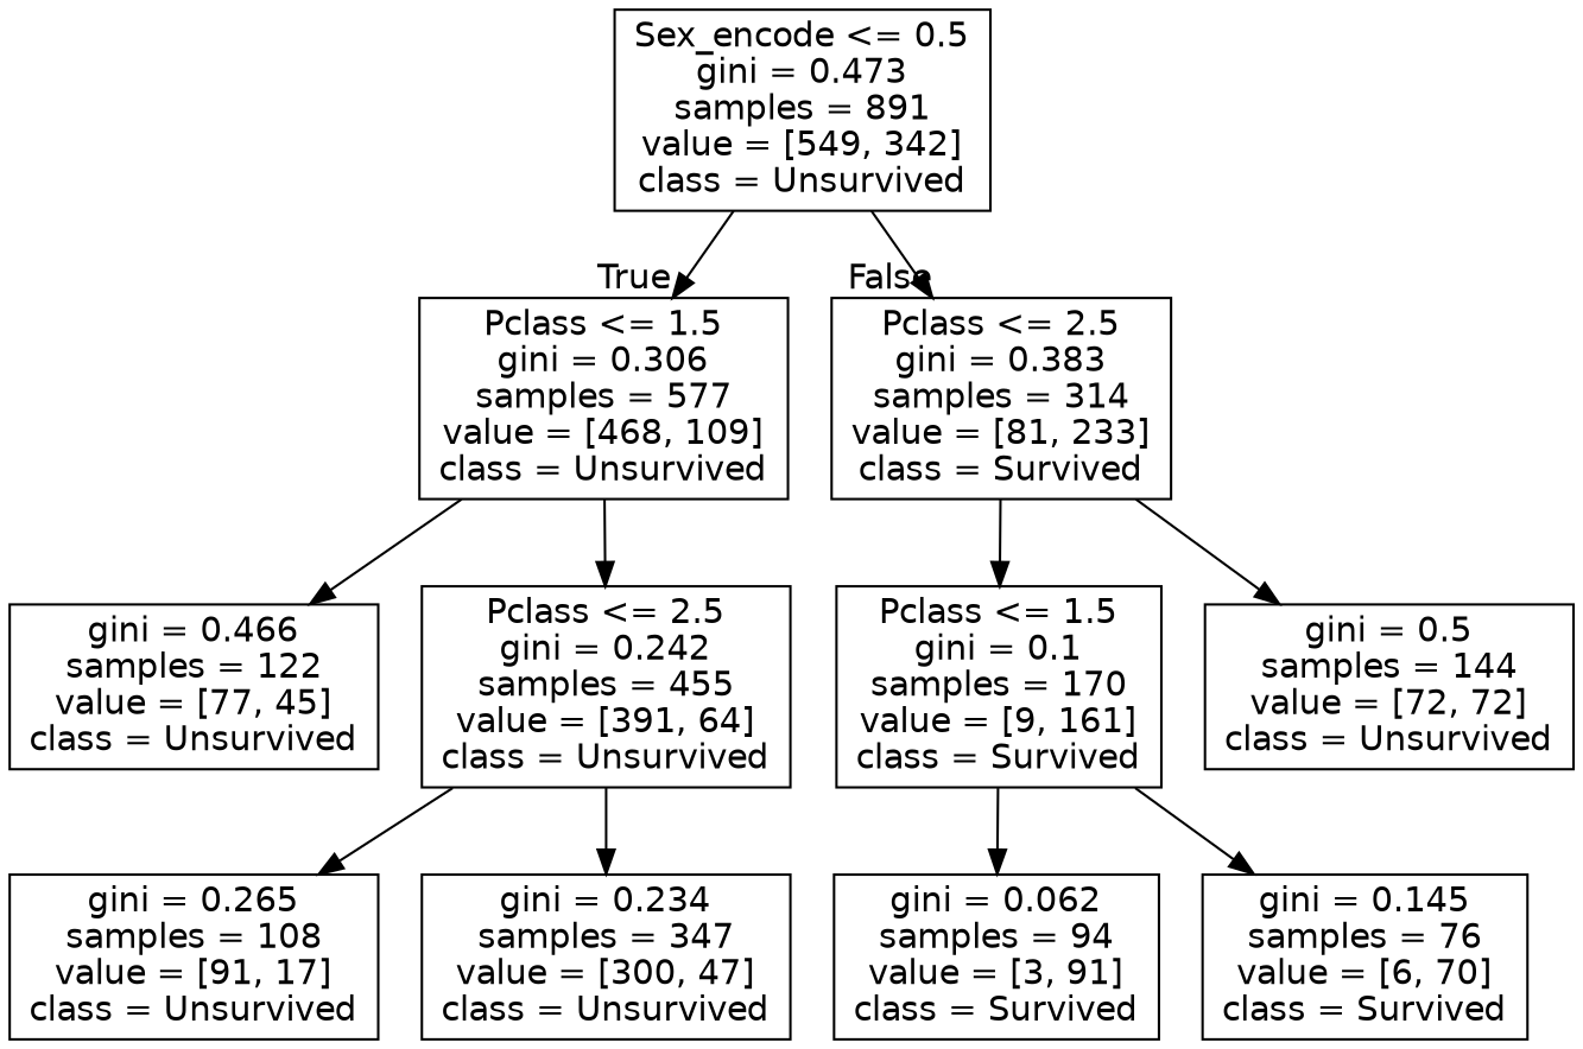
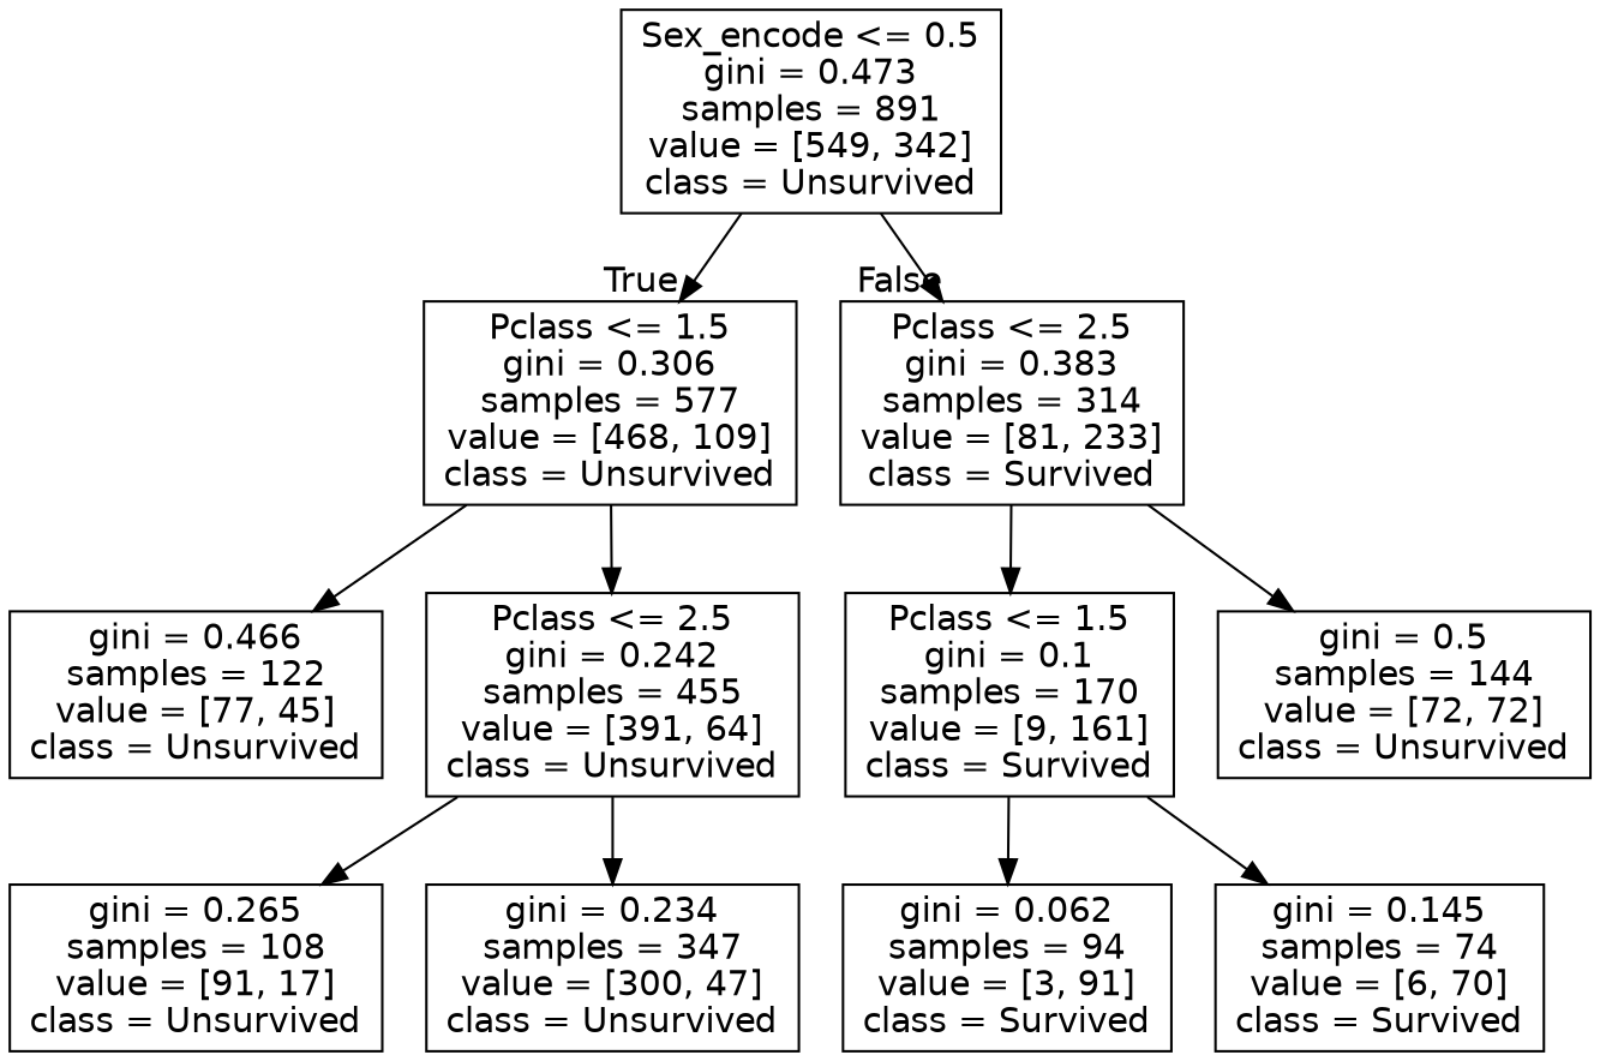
  digraph {
    node [fontname=helvetica shape=box]
    edge [fontname=helvetica]
    n1 [label="Sex_encode <= 0.5\ngini = 0.473\nsamples = 891\nvalue = [549, 342]\nclass = Unsurvived"]
    n2 [label="Pclass <= 1.5\ngini = 0.306\nsamples = 577\nvalue = [468, 109]\nclass = Unsurvived"]
    n3 [label="Pclass <= 2.5\ngini = 0.383\nsamples = 314\nvalue = [81, 233]\nclass = Survived"]
    n4 [label="gini = 0.466\nsamples = 122\nvalue = [77, 45]\nclass = Unsurvived"]
    n5 [label="Pclass <= 2.5\ngini = 0.242\nsamples = 455\nvalue = [391, 64]\nclass = Unsurvived"]
    n6 [label="gini = 0.265\nsamples = 108\nvalue = [91, 17]\nclass = Unsurvived"]
    n7 [label="gini = 0.234\nsamples = 347\nvalue = [300, 47]\nclass = Unsurvived"]
    n8 [label="Pclass <= 1.5\ngini = 0.1\nsamples = 170\nvalue = [9, 161]\nclass = Survived"]
    n9 [label="gini = 0.5\nsamples = 144\nvalue = [72, 72]\nclass = Unsurvived"]
    n10 [label="gini = 0.062\nsamples = 94\nvalue = [3, 91]\nclass = Survived"]
-   n11 [label="gini = 0.145\nsamples = 76\nvalue = [6, 70]\nclass = Survived"]
+   n11 [label="gini = 0.145\nsamples = 74\nvalue = [6, 70]\nclass = Survived"]
    n1 -> n2 [headlabel=True labelangle=45 labeldistance=2.5]
    n1 -> n3 [headlabel=False labelangle=-45 labeldistance=2.5]
    n2 -> n4
    n2 -> n5
    n3 -> n8
    n3 -> n9
    n5 -> n6
    n5 -> n7
    n8 -> n10
    n8 -> n11
  }
